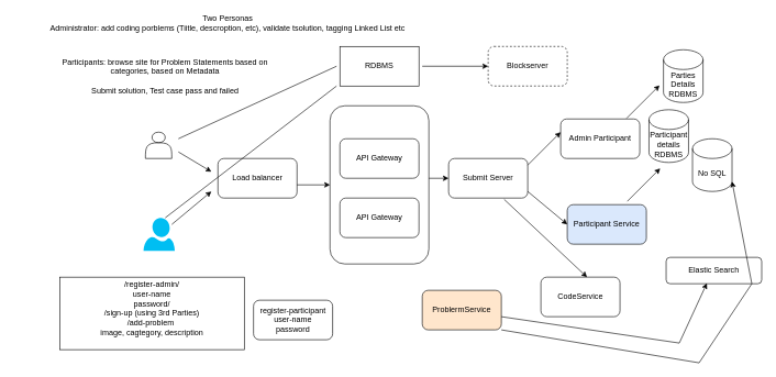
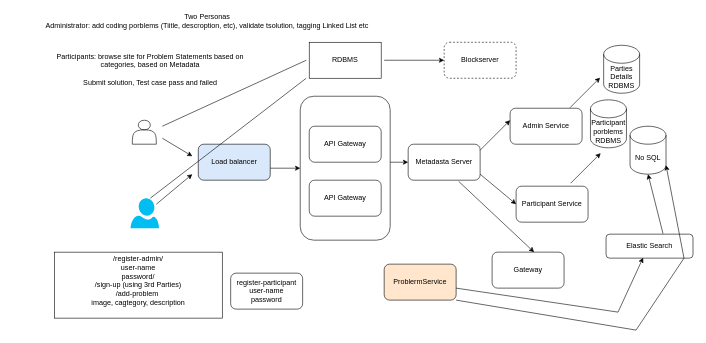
  <mxCell id="0" />
  <mxCell id="1" parent="0" />
  <mxCell id="2" value="" style="rounded=1;whiteSpace=wrap;html=1;" vertex="1" parent="1"><mxGeometry x="500" y="160" width="150" height="240" as="geometry" /></mxCell>
  <mxCell id="3" value="Two Personas&lt;div&gt;Administrator: add coding porblems (Tiitle, descroption, etc), validate tsolution, tagging Linked List etc&lt;/div&gt;" style="text;html=1;align=center;verticalAlign=middle;whiteSpace=wrap;rounded=0;" vertex="1" parent="1"><mxGeometry x="20" y="20" width="650" height="30" as="geometry" /></mxCell>
  <mxCell id="4" value="Participants: browse site for Problem Statements based on categories, based on Metadata&lt;div&gt;&lt;br&gt;&lt;/div&gt;&lt;div&gt;Submit solution, Test case pass and failed&lt;/div&gt;" style="text;html=1;align=center;verticalAlign=middle;whiteSpace=wrap;rounded=0;" vertex="1" parent="1"><mxGeometry x="80" y="100" width="340" height="30" as="geometry" /></mxCell>
  <mxCell id="5" value="" style="shape=actor;whiteSpace=wrap;html=1;" vertex="1" parent="1"><mxGeometry x="220" y="200" width="40" height="40" as="geometry" /></mxCell>
  <mxCell id="6" value="" style="verticalLabelPosition=bottom;html=1;verticalAlign=top;align=center;strokeColor=none;fillColor=#00BEF2;shape=mxgraph.azure.user;" vertex="1" parent="1"><mxGeometry x="217" y="330" width="47.5" height="50" as="geometry" /></mxCell>
- <mxCell id="7" value="Load balancer" style="rounded=1;whiteSpace=wrap;html=1;" vertex="1" parent="1"><mxGeometry x="330" y="240" width="120" height="60" as="geometry" /></mxCell>
+ <mxCell id="7" value="Load balancer" style="rounded=1;whiteSpace=wrap;html=1;fillColor=#dae8fc;" vertex="1" parent="1"><mxGeometry x="330" y="240" width="120" height="60" as="geometry" /></mxCell>
  <mxCell id="8" value="API Gateway" style="rounded=1;whiteSpace=wrap;html=1;" vertex="1" parent="1"><mxGeometry x="515" y="210" width="120" height="60" as="geometry" /></mxCell>
  <mxCell id="9" value="API Gateway" style="rounded=1;whiteSpace=wrap;html=1;" vertex="1" parent="1"><mxGeometry x="515" y="300" width="120" height="60" as="geometry" /></mxCell>
- <mxCell id="10" value="Submit Server" style="rounded=1;whiteSpace=wrap;html=1;" vertex="1" parent="1"><mxGeometry x="680" y="240" width="120" height="60" as="geometry" /></mxCell>
- <mxCell id="11" value="Admin Participant" style="rounded=1;whiteSpace=wrap;html=1;" vertex="1" parent="1"><mxGeometry x="850" y="180" width="120" height="60" as="geometry" /></mxCell>
- <mxCell id="12" value="Participant Service" style="rounded=1;whiteSpace=wrap;html=1;fillColor=#dae8fc;" vertex="1" parent="1"><mxGeometry x="860" y="310" width="120" height="60" as="geometry" /></mxCell>
+ <mxCell id="10" value="Metadasta Server" style="rounded=1;whiteSpace=wrap;html=1;" vertex="1" parent="1"><mxGeometry x="680" y="240" width="120" height="60" as="geometry" /></mxCell>
+ <mxCell id="11" value="Admin Service" style="rounded=1;whiteSpace=wrap;html=1;" vertex="1" parent="1"><mxGeometry x="850" y="180" width="120" height="60" as="geometry" /></mxCell>
+ <mxCell id="12" value="Participant Service" style="rounded=1;whiteSpace=wrap;html=1;" vertex="1" parent="1"><mxGeometry x="860" y="310" width="120" height="60" as="geometry" /></mxCell>
  <mxCell id="13" value="" style="endArrow=classic;html=1;rounded=0;entryX=0;entryY=0.5;entryDx=0;entryDy=0;" edge="1" parent="1" target="2"><mxGeometry width="50" height="50" relative="1" as="geometry"><mxPoint x="450" y="280" as="sourcePoint" /><mxPoint x="500" y="230" as="targetPoint" /></mxGeometry></mxCell>
  <mxCell id="14" value="" style="endArrow=classic;html=1;rounded=0;entryX=0;entryY=0.5;entryDx=0;entryDy=0;" edge="1" parent="1" target="10"><mxGeometry width="50" height="50" relative="1" as="geometry"><mxPoint x="650" y="270" as="sourcePoint" /><mxPoint x="700" y="220" as="targetPoint" /></mxGeometry></mxCell>
  <mxCell id="15" value="" style="endArrow=classic;html=1;rounded=0;" edge="1" parent="1"><mxGeometry width="50" height="50" relative="1" as="geometry"><mxPoint x="800" y="250" as="sourcePoint" /><mxPoint x="850" y="200" as="targetPoint" /></mxGeometry></mxCell>
  <mxCell id="16" value="" style="endArrow=classic;html=1;rounded=0;entryX=0;entryY=0.5;entryDx=0;entryDy=0;" edge="1" parent="1" target="12"><mxGeometry width="50" height="50" relative="1" as="geometry"><mxPoint x="800" y="290" as="sourcePoint" /><mxPoint x="850" y="240" as="targetPoint" /></mxGeometry></mxCell>
  <mxCell id="17" value="No SQL" style="shape=cylinder3;whiteSpace=wrap;html=1;boundedLbl=1;backgroundOutline=1;size=15;" vertex="1" parent="1"><mxGeometry x="1050" y="210" width="60" height="80" as="geometry" /></mxCell>
  <mxCell id="18" value="Elastic Search" style="rounded=1;whiteSpace=wrap;html=1;" vertex="1" parent="1"><mxGeometry x="1010" y="390" width="145" height="40" as="geometry" /></mxCell>
- <mxCell id="20" value="CodeService" style="rounded=1;whiteSpace=wrap;html=1;" vertex="1" parent="1"><mxGeometry x="820" y="420" width="120" height="60" as="geometry" /></mxCell>
+ <mxCell id="19" value="" style="endArrow=classic;html=1;rounded=0;entryX=0.5;entryY=1;entryDx=0;entryDy=0;entryPerimeter=0;exitX=0.655;exitY=-0.02;exitDx=0;exitDy=0;exitPerimeter=0;" edge="1" parent="1" source="18" target="17"><mxGeometry width="50" height="50" relative="1" as="geometry"><mxPoint x="1050" y="410" as="sourcePoint" /><mxPoint x="1100" y="360" as="targetPoint" /></mxGeometry></mxCell>
+ <mxCell id="20" value="Gateway" style="rounded=1;whiteSpace=wrap;html=1;" vertex="1" parent="1"><mxGeometry x="820" y="420" width="120" height="60" as="geometry" /></mxCell>
  <mxCell id="21" value="" style="endArrow=classic;html=1;rounded=0;exitX=0.702;exitY=1.033;exitDx=0;exitDy=0;exitPerimeter=0;" edge="1" parent="1" source="10"><mxGeometry width="50" height="50" relative="1" as="geometry"><mxPoint x="890" y="370" as="sourcePoint" /><mxPoint x="890" y="420" as="targetPoint" /></mxGeometry></mxCell>
  <mxCell id="22" value="" style="endArrow=classic;html=1;rounded=0;" edge="1" parent="1"><mxGeometry width="50" height="50" relative="1" as="geometry"><mxPoint x="270" y="230" as="sourcePoint" /><mxPoint x="320" y="260" as="targetPoint" /></mxGeometry></mxCell>
  <mxCell id="23" value="" style="endArrow=classic;html=1;rounded=0;" edge="1" parent="1"><mxGeometry width="50" height="50" relative="1" as="geometry"><mxPoint x="260" y="340" as="sourcePoint" /><mxPoint x="320" y="290" as="targetPoint" /></mxGeometry></mxCell>
  <mxCell id="24" value="RDBMS" style="rounded=0;whiteSpace=wrap;html=1;" vertex="1" parent="1"><mxGeometry x="515" y="70" width="120" height="60" as="geometry" /></mxCell>
  <mxCell id="25" value="Blockserver" style="rounded=1;whiteSpace=wrap;html=1;dashed=1;" vertex="1" parent="1"><mxGeometry x="740" y="70" width="120" height="60" as="geometry" /></mxCell>
  <mxCell id="26" value="" style="endArrow=none;html=1;rounded=0;" edge="1" parent="1"><mxGeometry width="50" height="50" relative="1" as="geometry"><mxPoint x="270" y="210" as="sourcePoint" /><mxPoint x="510" y="100" as="targetPoint" /></mxGeometry></mxCell>
  <mxCell id="27" value="" style="endArrow=classic;html=1;rounded=0;entryX=0;entryY=0.5;entryDx=0;entryDy=0;" edge="1" parent="1" target="25"><mxGeometry width="50" height="50" relative="1" as="geometry"><mxPoint x="640" y="100" as="sourcePoint" /><mxPoint x="690" y="50" as="targetPoint" /></mxGeometry></mxCell>
  <mxCell id="28" value="" style="endArrow=none;html=1;rounded=0;" edge="1" parent="1"><mxGeometry width="50" height="50" relative="1" as="geometry"><mxPoint x="250" y="330" as="sourcePoint" /><mxPoint x="510" y="130" as="targetPoint" /></mxGeometry></mxCell>
  <mxCell id="29" value="/register-admin/&lt;div&gt;user-name&lt;/div&gt;&lt;div&gt;password/&lt;/div&gt;&lt;div&gt;/sign-up (using 3rd Parties)&lt;/div&gt;&lt;div&gt;/add-problem&amp;nbsp;&lt;br&gt;image, cagtegory, description&lt;/div&gt;&lt;div&gt;&lt;br&gt;&lt;/div&gt;" style="rounded=0;whiteSpace=wrap;html=1;" vertex="1" parent="1"><mxGeometry y="420" width="280" height="110" as="geometry" x="90" /></mxCell>
  <mxCell id="30" value="register-participant&lt;div&gt;user-name&lt;/div&gt;&lt;div&gt;password&lt;/div&gt;" style="whiteSpace=wrap;html=1;rounded=1;" vertex="1" parent="1"><mxGeometry x="384" y="455" width="120" height="60" as="geometry" /></mxCell>
  <mxCell id="31" value="ProblermService" style="rounded=1;whiteSpace=wrap;html=1;fillColor=#ffe6cc;" vertex="1" parent="1"><mxGeometry x="640" y="440" width="120" height="60" as="geometry" /></mxCell>
  <mxCell id="32" value="" style="endArrow=classic;html=1;rounded=0;entryX=0.426;entryY=0.983;entryDx=0;entryDy=0;entryPerimeter=0;" edge="1" parent="1" target="18"><mxGeometry width="50" height="50" relative="1" as="geometry"><mxPoint x="760" y="480" as="sourcePoint" /><mxPoint x="1020" y="571.28" as="targetPoint" /><Array as="points"><mxPoint x="1030" y="520" /></Array></mxGeometry></mxCell>
  <mxCell id="33" value="" style="endArrow=classic;html=1;rounded=0;entryX=1;entryY=1;entryDx=0;entryDy=-15;entryPerimeter=0;" edge="1" parent="1" target="17"><mxGeometry width="50" height="50" relative="1" as="geometry"><mxPoint x="760" y="500" as="sourcePoint" /><mxPoint x="1340" y="500" as="targetPoint" /><Array as="points"><mxPoint x="1060" y="550" /><mxPoint x="1140" y="430" /></Array></mxGeometry></mxCell>
  <mxCell id="34" value="Parties Details&lt;br&gt;RDBMS" style="shape=cylinder3;whiteSpace=wrap;html=1;boundedLbl=1;backgroundOutline=1;size=15;" vertex="1" parent="1"><mxGeometry x="1006" y="75" width="60" height="80" as="geometry" /></mxCell>
  <mxCell id="35" value="" style="endArrow=classic;html=1;rounded=0;" edge="1" parent="1"><mxGeometry width="50" height="50" relative="1" as="geometry"><mxPoint x="950" y="179" as="sourcePoint" /><mxPoint x="1000" y="129" as="targetPoint" /></mxGeometry></mxCell>
- <mxCell id="36" value="Participant details&lt;br&gt;RDBMS" style="shape=cylinder3;whiteSpace=wrap;html=1;boundedLbl=1;backgroundOutline=1;size=15;" vertex="1" parent="1"><mxGeometry x="984" y="166" width="60" height="80" as="geometry" /></mxCell>
+ <mxCell id="36" value="Participant porblems&lt;br&gt;RDBMS" style="shape=cylinder3;whiteSpace=wrap;html=1;boundedLbl=1;backgroundOutline=1;size=15;" vertex="1" parent="1"><mxGeometry x="984" y="166" width="60" height="80" as="geometry" /></mxCell>
  <mxCell id="37" value="" style="endArrow=classic;html=1;rounded=0;" edge="1" parent="1"><mxGeometry width="50" height="50" relative="1" as="geometry"><mxPoint x="951" y="305" as="sourcePoint" /><mxPoint x="1001" y="255" as="targetPoint" /></mxGeometry></mxCell>
